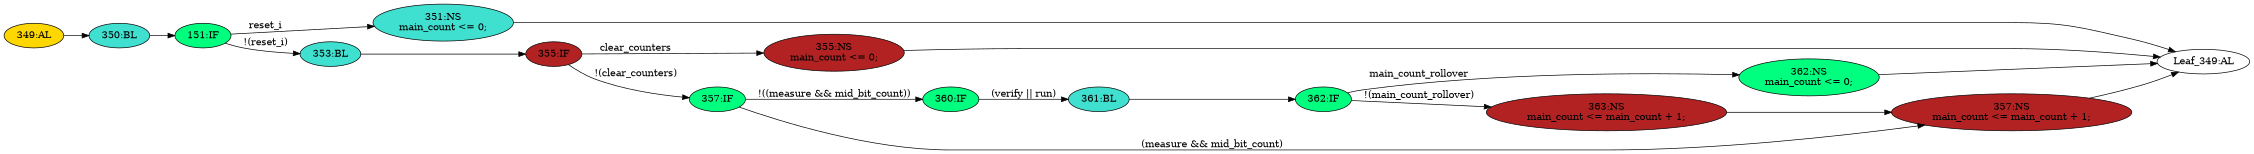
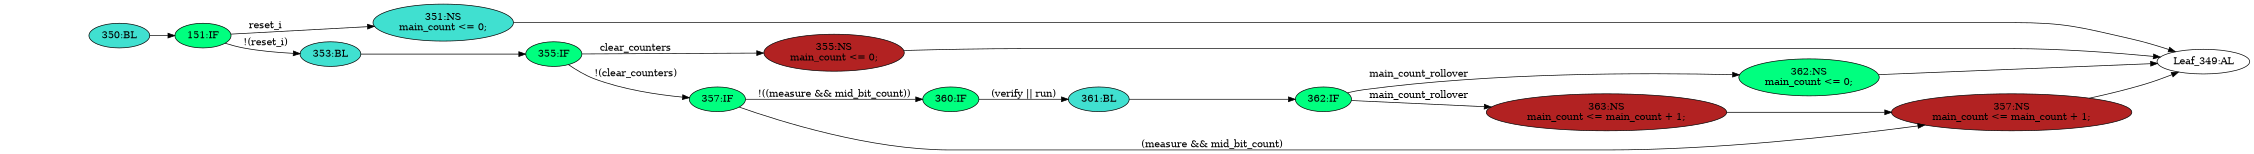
  strict digraph {
    rankdir=LR
    node [fillcolor=springgreen statements="[]" style=filled typ=IfStatement]
    edge [cond="[]" lineno=None]
    n1 [ast="<pyverilog.vparser.ast.IfStatement object at 0x7f7881749590>" label="357:IF"]
    n2 [ast="<pyverilog.vparser.ast.NonblockingSubstitution object at 0x7f788174d710>" fillcolor=firebrick label="357:NS\nmain_count <= main_count + 1;" statements="[<pyverilog.vparser.ast.NonblockingSubstitution object at 0x7f788174d710>]" typ=NonblockingSubstitution]
    n3 [ast="<pyverilog.vparser.ast.IfStatement object at 0x7f7881749ed0>" label="360:IF"]
    n4 [def_var="['main_count']" label="Leaf_349:AL" fillcolor="" statements="" style="" typ=""]
    n5 [ast="<pyverilog.vparser.ast.Block object at 0x7f7881749e50>" fillcolor=turquoise label="361:BL" typ=Block]
    n6 [ast="<pyverilog.vparser.ast.IfStatement object at 0x7f788174d190>" label="362:IF"]
    n7 [ast="<pyverilog.vparser.ast.NonblockingSubstitution object at 0x7f788174d490>" label="362:NS\nmain_count <= 0;" statements="[<pyverilog.vparser.ast.NonblockingSubstitution object at 0x7f788174d490>]" typ=NonblockingSubstitution]
-   n8 [ast="<pyverilog.vparser.ast.IfStatement object at 0x7f788174ddd0>" fillcolor=firebrick label="355:IF"]
+   n8 [ast="<pyverilog.vparser.ast.IfStatement object at 0x7f788174ddd0>" label="355:IF"]
    n9 [ast="<pyverilog.vparser.ast.NonblockingSubstitution object at 0x7f788174de10>" fillcolor=firebrick label="355:NS\nmain_count <= 0;" statements="[<pyverilog.vparser.ast.NonblockingSubstitution object at 0x7f788174de10>]" typ=NonblockingSubstitution]
-   n10 [ast="<pyverilog.vparser.ast.Always object at 0x7f788174db90>" clk_sens=True fillcolor=gold label="349:AL" sens="['clk_i', 'reset_i']" typ=Always use_var="['run', 'verify', 'clear_counters', 'main_count', 'main_count_rollover', 'measure', 'reset_i', 'mid_bit_count']"]
    n11 [ast="<pyverilog.vparser.ast.Block object at 0x7f788174dd10>" fillcolor=turquoise label="350:BL" typ=Block]
    n12 [ast="<pyverilog.vparser.ast.IfStatement object at 0x7f788174dd50>" label="151:IF"]
    n13 [ast="<pyverilog.vparser.ast.NonblockingSubstitution object at 0x7f788174da10>" fillcolor=turquoise label="351:NS\nmain_count <= 0;" statements="[<pyverilog.vparser.ast.NonblockingSubstitution object at 0x7f788174da10>]" typ=NonblockingSubstitution]
    n14 [ast="<pyverilog.vparser.ast.Block object at 0x7f788174dd90>" fillcolor=turquoise label="353:BL" typ=Block]
    n15 [ast="<pyverilog.vparser.ast.NonblockingSubstitution object at 0x7f788174d290>" fillcolor=firebrick label="363:NS\nmain_count <= main_count + 1;" statements="[<pyverilog.vparser.ast.NonblockingSubstitution object at 0x7f788174d290>]" typ=NonblockingSubstitution]
    n1 -> n2 [cond="['measure', 'mid_bit_count']" label="(measure && mid_bit_count)" lineno=357]
    n1 -> n3 [cond="['measure', 'mid_bit_count']" label="!((measure && mid_bit_count))" lineno=357]
    n2 -> n4
    n3 -> n5 [cond="['verify', 'run']" label="(verify || run)" lineno=360]
    n5 -> n6
    n6 -> n7 [cond="['main_count_rollover']" label=main_count_rollover lineno=362]
-   n6 -> n15 [cond="['main_count_rollover']" label="!(main_count_rollover)" lineno=362]
+   n6 -> n15 [cond="['main_count_rollover']" label=main_count_rollover lineno=362]
    n7 -> n4
    n8 -> n1 [cond="['clear_counters']" label="!(clear_counters)" lineno=355]
    n8 -> n9 [cond="['clear_counters']" label=clear_counters lineno=355]
    n9 -> n4
-   n10 -> n11
    n11 -> n12
    n12 -> n13 [cond="['reset_i']" label=reset_i lineno=351]
    n12 -> n14 [cond="['reset_i']" label="!(reset_i)" lineno=351]
    n13 -> n4
    n14 -> n8
    n15 -> n2
  }
